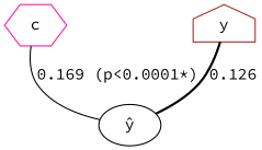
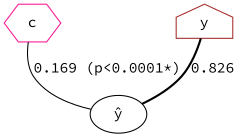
  graph {
    fontname="Source Code Pro"
    rankdir=TB
    node [fontname="Source Code Pro"]
    edge [fontname="Source Code Pro"]
    n1 [color=deeppink label=c shape=hexagon]
    n2 [label=<y&#770;>]
    n3 [color=brown label=y shape=house]
    n1 -- n2 [label="0.169 (p<0.0001*)" style=solid]
-   n3 -- n2 [label=0.126 style=bold]
+   n3 -- n2 [label=0.826 style=bold]
  }
